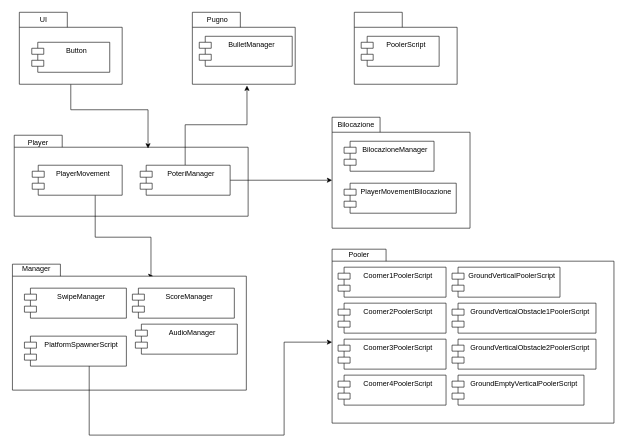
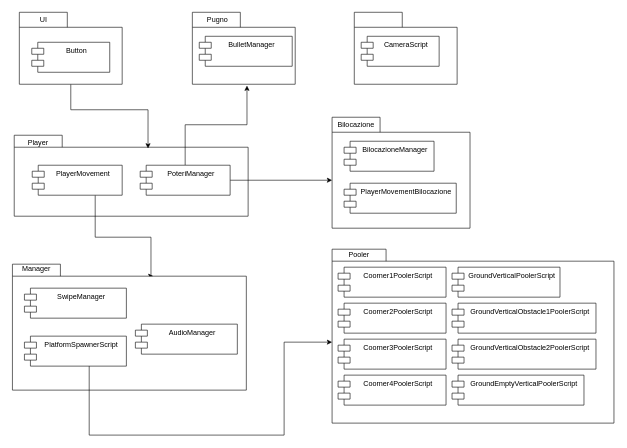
  <mxCell id="0" />
  <mxCell id="1" parent="0" />
  <mxCell id="2" value="" style="shape=folder;fontStyle=1;spacingTop=10;tabWidth=90;tabHeight=20;tabPosition=left;html=1;" parent="1" vertex="1"><mxGeometry x="553" y="415" width="470" height="290" as="geometry" /></mxCell>
  <mxCell id="3" value="Coorner1PoolerScript" style="shape=module;align=left;spacingLeft=20;align=center;verticalAlign=top;" parent="1" vertex="1"><mxGeometry x="563" y="445" width="180" height="50" as="geometry" /></mxCell>
  <mxCell id="4" value="Coorner2PoolerScript" style="shape=module;align=left;spacingLeft=20;align=center;verticalAlign=top;" parent="1" vertex="1"><mxGeometry x="563" y="505" width="180" height="50" as="geometry" /></mxCell>
  <mxCell id="5" value="Coorner3PoolerScript" style="shape=module;align=left;spacingLeft=20;align=center;verticalAlign=top;" parent="1" vertex="1"><mxGeometry x="563" y="565" width="180" height="50" as="geometry" /></mxCell>
  <mxCell id="6" value="Coorner4PoolerScript" style="shape=module;align=left;spacingLeft=20;align=center;verticalAlign=top;" parent="1" vertex="1"><mxGeometry x="563" y="625" width="180" height="50" as="geometry" /></mxCell>
  <mxCell id="7" value="GroundVerticalPoolerScript" style="shape=module;align=left;spacingLeft=20;align=center;verticalAlign=top;" parent="1" vertex="1"><mxGeometry x="753" y="445" width="180" height="50" as="geometry" /></mxCell>
  <mxCell id="8" value="GroundVerticalObstacle1PoolerScript" style="shape=module;align=left;spacingLeft=20;align=center;verticalAlign=top;" parent="1" vertex="1"><mxGeometry x="753" y="505" width="240" height="50" as="geometry" /></mxCell>
  <mxCell id="9" value="GroundVerticalObstacle2PoolerScript" style="shape=module;align=left;spacingLeft=20;align=center;verticalAlign=top;" parent="1" vertex="1"><mxGeometry x="753" y="565" width="240" height="50" as="geometry" /></mxCell>
  <mxCell id="10" value="GroundEmptyVerticalPoolerScript" style="shape=module;align=left;spacingLeft=20;align=center;verticalAlign=top;" parent="1" vertex="1"><mxGeometry x="753" y="625" width="220" height="50" as="geometry" /></mxCell>
  <mxCell id="11" value="Pooler" style="text;html=1;strokeColor=none;fillColor=none;align=center;verticalAlign=middle;whiteSpace=wrap;rounded=0;" parent="1" vertex="1"><mxGeometry x="553" y="415" width="90" height="20" as="geometry" /></mxCell>
  <mxCell id="12" value="" style="shape=folder;fontStyle=1;spacingTop=10;tabWidth=80;tabHeight=25;tabPosition=left;html=1;" parent="1" vertex="1"><mxGeometry x="553" y="195" width="230" height="185" as="geometry" /></mxCell>
  <mxCell id="13" value="BilocazioneManager" style="shape=module;align=left;spacingLeft=20;align=center;verticalAlign=top;" parent="1" vertex="1"><mxGeometry x="573" y="235" width="150" height="50" as="geometry" /></mxCell>
  <mxCell id="14" value="PlayerMovementBilocazione" style="shape=module;align=left;spacingLeft=20;align=center;verticalAlign=top;" parent="1" vertex="1"><mxGeometry x="573" y="305" width="187" height="50" as="geometry" /></mxCell>
  <mxCell id="15" value="" style="shape=folder;fontStyle=1;spacingTop=10;tabWidth=80;tabHeight=20;tabPosition=left;html=1;" parent="1" vertex="1"><mxGeometry x="23" y="225" width="390" height="135" as="geometry" /></mxCell>
  <mxCell id="16" style="edgeStyle=orthogonalEdgeStyle;rounded=0;orthogonalLoop=1;jettySize=auto;html=1;entryX=0;entryY=0;entryDx=235;entryDy=20;entryPerimeter=0;" edge="1" parent="1" source="17" target="23"><mxGeometry relative="1" as="geometry"><mxPoint x="251.12" y="375.96" as="targetPoint" /><Array as="points"><mxPoint x="158" y="395" /><mxPoint x="251" y="395" /><mxPoint x="251" y="460" /></Array></mxGeometry></mxCell>
  <mxCell id="17" value="PlayerMovement" style="shape=module;align=left;spacingLeft=20;align=center;verticalAlign=top;" parent="1" vertex="1"><mxGeometry x="53" y="275" width="150" height="50" as="geometry" /></mxCell>
  <mxCell id="18" value="Bilocazione" style="text;html=1;strokeColor=none;fillColor=none;align=center;verticalAlign=middle;whiteSpace=wrap;rounded=0;" parent="1" vertex="1"><mxGeometry x="553" y="195" width="80" height="25" as="geometry" /></mxCell>
  <mxCell id="19" style="edgeStyle=orthogonalEdgeStyle;rounded=0;orthogonalLoop=1;jettySize=auto;html=1;entryX=0;entryY=0;entryDx=0;entryDy=105;entryPerimeter=0;" edge="1" parent="1" source="21" target="12"><mxGeometry relative="1" as="geometry" /></mxCell>
  <mxCell id="20" style="edgeStyle=orthogonalEdgeStyle;rounded=0;orthogonalLoop=1;jettySize=auto;html=1;entryX=0.531;entryY=1.019;entryDx=0;entryDy=0;entryPerimeter=0;" edge="1" parent="1" source="21" target="36"><mxGeometry relative="1" as="geometry" /></mxCell>
  <mxCell id="21" value="PoteriManager" style="shape=module;align=left;spacingLeft=20;align=center;verticalAlign=top;" vertex="1" parent="1"><mxGeometry x="233" y="275" width="150" height="50" as="geometry" /></mxCell>
  <mxCell id="22" value="Player" style="text;html=1;strokeColor=none;fillColor=none;align=center;verticalAlign=middle;whiteSpace=wrap;rounded=0;" vertex="1" parent="1"><mxGeometry x="23" y="225" width="80" height="25" as="geometry" /></mxCell>
  <mxCell id="23" value="" style="shape=folder;fontStyle=1;spacingTop=10;tabWidth=80;tabHeight=20;tabPosition=left;html=1;" vertex="1" parent="1"><mxGeometry x="20" y="440" width="390" height="210" as="geometry" /></mxCell>
  <mxCell id="24" value="PlatformSpawnerScript" style="shape=module;align=left;spacingLeft=20;align=center;verticalAlign=top;" parent="1" vertex="1"><mxGeometry x="40" y="560" width="170" height="50" as="geometry" /></mxCell>
  <mxCell id="25" value="Manager" style="text;html=1;strokeColor=none;fillColor=none;align=center;verticalAlign=middle;whiteSpace=wrap;rounded=0;" vertex="1" parent="1"><mxGeometry x="20" y="430" width="80" height="35" as="geometry" /></mxCell>
  <mxCell id="26" value="SwipeManager" style="shape=module;align=left;spacingLeft=20;align=center;verticalAlign=top;" vertex="1" parent="1"><mxGeometry x="40" y="480" width="170" height="50" as="geometry" /></mxCell>
- <mxCell id="27" value="ScoreManager" style="shape=module;align=left;spacingLeft=20;align=center;verticalAlign=top;" vertex="1" parent="1"><mxGeometry x="220" y="480" width="170" height="50" as="geometry" /></mxCell>
  <mxCell id="28" value="AudioManager" style="shape=module;align=left;spacingLeft=20;align=center;verticalAlign=top;" vertex="1" parent="1"><mxGeometry x="225" y="540" width="170" height="50" as="geometry" /></mxCell>
  <mxCell id="29" style="edgeStyle=orthogonalEdgeStyle;rounded=0;orthogonalLoop=1;jettySize=auto;html=1;entryX=0;entryY=0;entryDx=0;entryDy=155;entryPerimeter=0;" parent="1" source="24" target="2" edge="1"><mxGeometry relative="1" as="geometry"><Array as="points"><mxPoint x="148" y="725" /><mxPoint x="473" y="725" /><mxPoint x="473" y="570" /></Array></mxGeometry></mxCell>
  <mxCell id="30" value="" style="shape=folder;fontStyle=1;spacingTop=10;tabWidth=80;tabHeight=25;tabPosition=left;html=1;" vertex="1" parent="1"><mxGeometry x="590" y="20" width="171.5" height="120" as="geometry" /></mxCell>
- <mxCell id="31" value="PoolerScript" style="shape=module;align=left;spacingLeft=20;align=center;verticalAlign=top;" vertex="1" parent="1"><mxGeometry x="601.5" y="60" width="130" height="50" as="geometry" /></mxCell>
+ <mxCell id="31" value="CameraScript" style="shape=module;align=left;spacingLeft=20;align=center;verticalAlign=top;" vertex="1" parent="1"><mxGeometry x="601.5" y="60" width="130" height="50" as="geometry" /></mxCell>
  <mxCell id="32" style="edgeStyle=orthogonalEdgeStyle;rounded=0;orthogonalLoop=1;jettySize=auto;html=1;entryX=0.572;entryY=0.163;entryDx=0;entryDy=0;entryPerimeter=0;" edge="1" parent="1" source="33" target="15"><mxGeometry relative="1" as="geometry" /></mxCell>
  <mxCell id="33" value="" style="shape=folder;fontStyle=1;spacingTop=10;tabWidth=80;tabHeight=25;tabPosition=left;html=1;" vertex="1" parent="1"><mxGeometry x="31.5" y="20" width="171.5" height="120" as="geometry" /></mxCell>
  <mxCell id="34" value="UI" style="text;html=1;strokeColor=none;fillColor=none;align=center;verticalAlign=middle;whiteSpace=wrap;rounded=0;" vertex="1" parent="1"><mxGeometry x="31.5" y="20" width="80" height="25" as="geometry" /></mxCell>
  <mxCell id="35" value="Button" style="shape=module;align=left;spacingLeft=20;align=center;verticalAlign=top;" vertex="1" parent="1"><mxGeometry x="52.25" y="70" width="130" height="50" as="geometry" /></mxCell>
  <mxCell id="36" value="" style="shape=folder;fontStyle=1;spacingTop=10;tabWidth=80;tabHeight=25;tabPosition=left;html=1;" vertex="1" parent="1"><mxGeometry x="320" y="20" width="171.5" height="120" as="geometry" /></mxCell>
  <mxCell id="37" value="Pugno" style="text;html=1;strokeColor=none;fillColor=none;align=center;verticalAlign=middle;whiteSpace=wrap;rounded=0;" vertex="1" parent="1"><mxGeometry x="321.5" y="20" width="80" height="25" as="geometry" /></mxCell>
  <mxCell id="38" value="BulletManager" style="shape=module;align=left;spacingLeft=20;align=center;verticalAlign=top;" vertex="1" parent="1"><mxGeometry x="331.5" y="60" width="155" height="50" as="geometry" /></mxCell>
